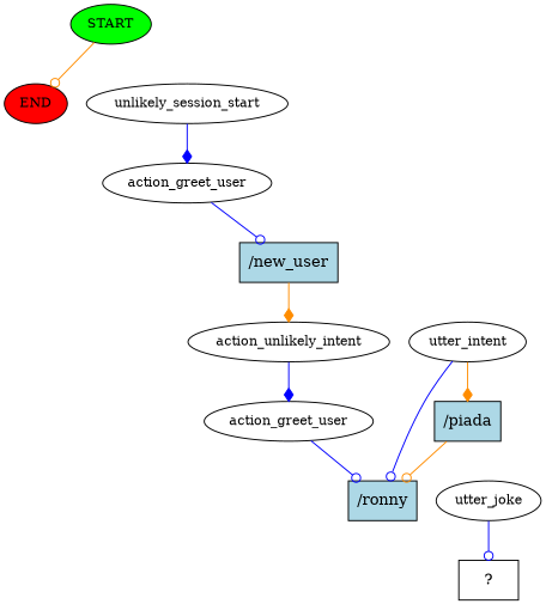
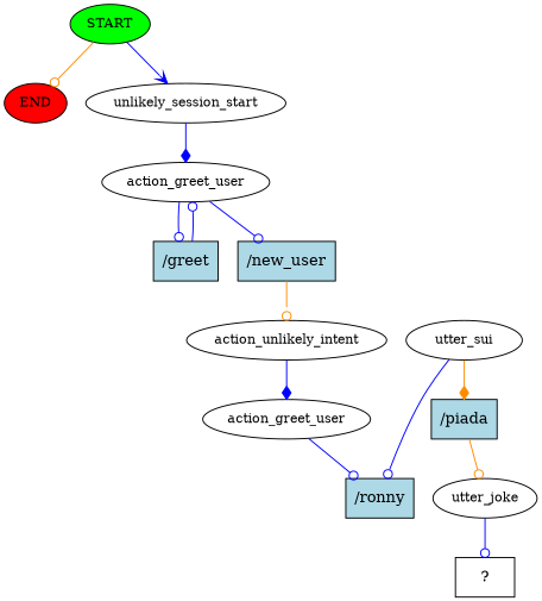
  digraph {
    node [fontsize=12]
    edge [arrowhead=odot color=blue]
    n1 [fillcolor=green label=START style=filled]
    n2 [fillcolor=red label=END style=filled]
    n3 [label=unlikely_session_start]
    n4 [label=action_greet_user]
+   n5 [fillcolor=lightblue label="/greet" shape=rect style=filled fontsize=""]
    n6 [fillcolor=lightblue label="/new_user" shape=rect style=filled fontsize=""]
    n7 [label=action_unlikely_intent]
    n8 [label=action_greet_user]
    n9 [fillcolor=lightblue label="/ronny" shape=rect style=filled fontsize=""]
-   n10 [label=utter_intent]
+   n10 [label=utter_sui]
    n11 [fillcolor=lightblue label="/piada" shape=rect style=filled fontsize=""]
    n12 [label=utter_joke]
    n13 [label="  ?  " shape=rect fontsize=""]
    n1 -> n2 [color=darkorange]
+   n1 -> n3 [arrowhead=vee]
    n3 -> n4 [arrowhead=diamond]
+   n4 -> n5
    n4 -> n6
-   n6 -> n7 [arrowhead=diamond color=darkorange]
+   n5 -> n4
+   n6 -> n7 [color=darkorange]
    n7 -> n8 [arrowhead=diamond]
    n8 -> n9
    n10 -> n9
    n10 -> n11 [arrowhead=diamond color=darkorange]
-   n11 -> n9 [color=darkorange]
+   n11 -> n12 [color=darkorange]
    n12 -> n13
  }
